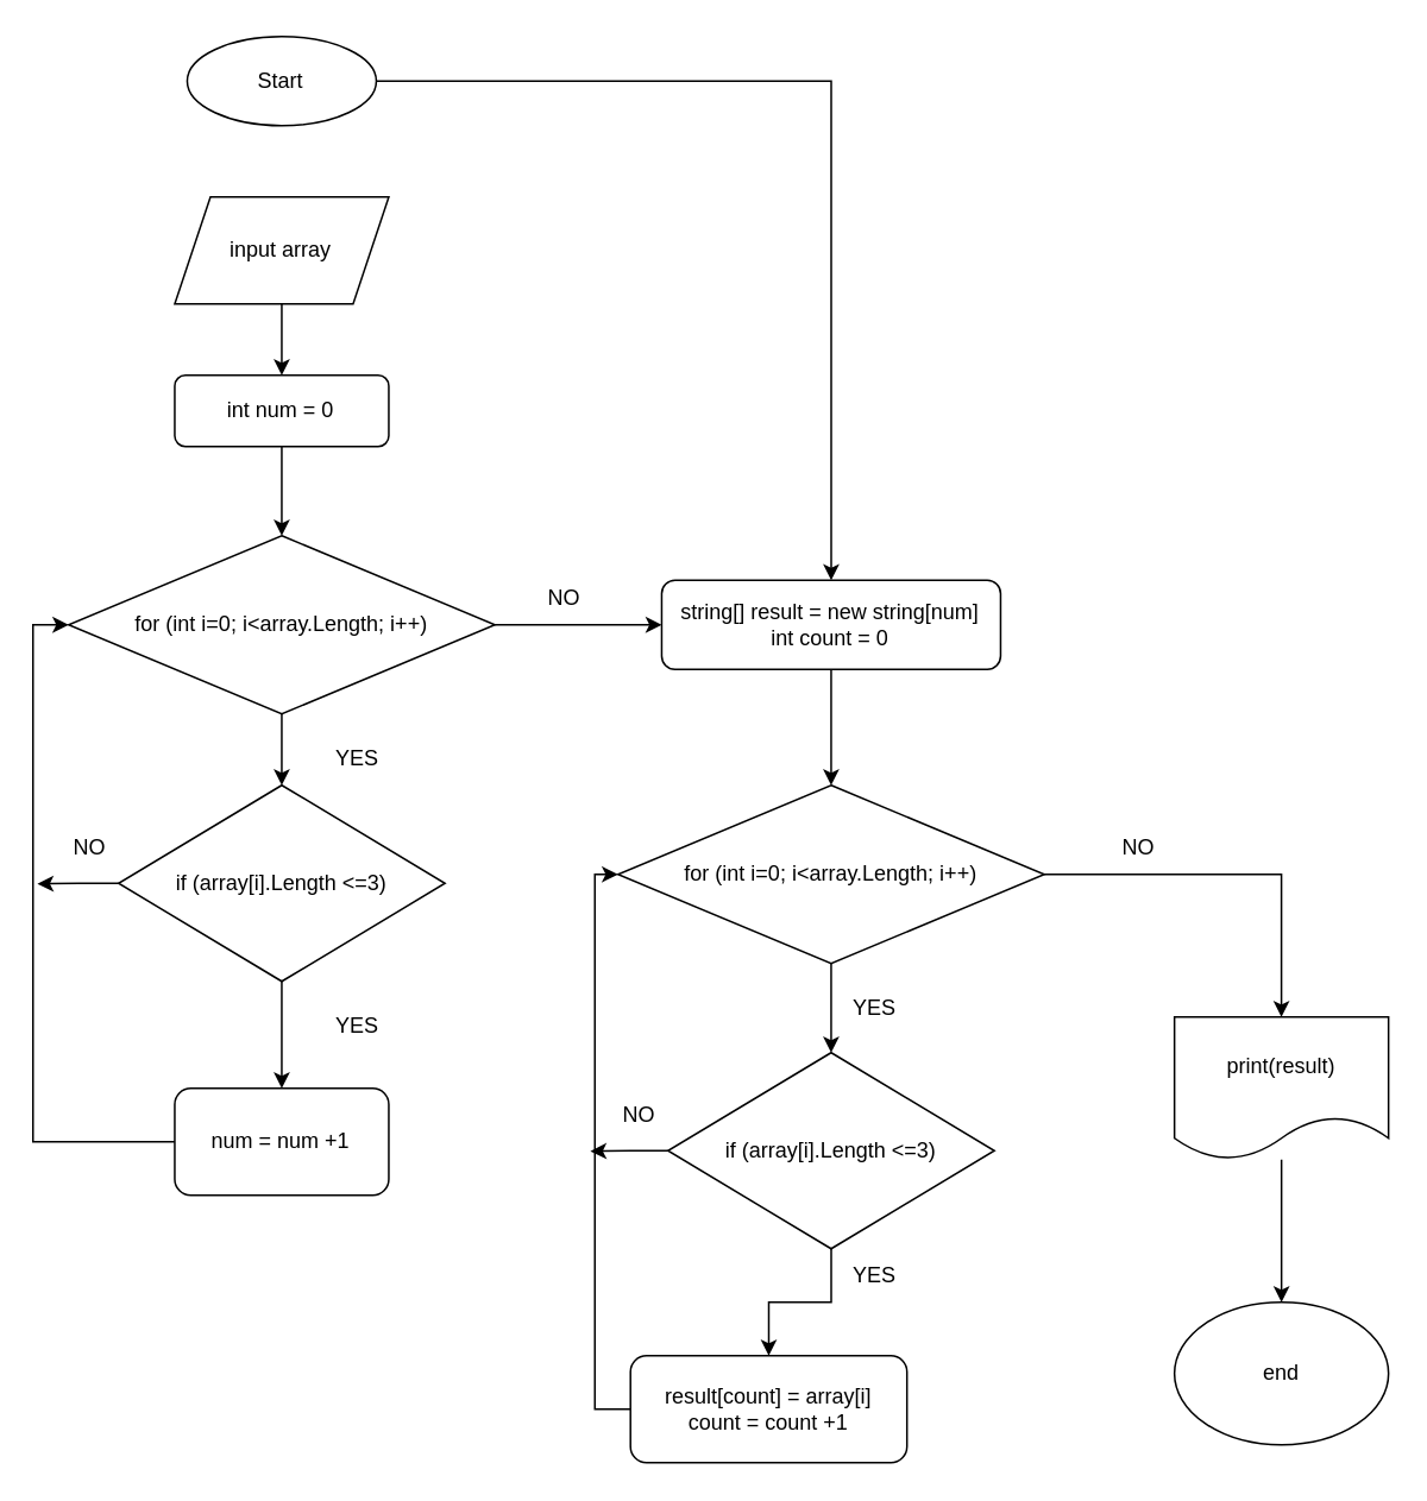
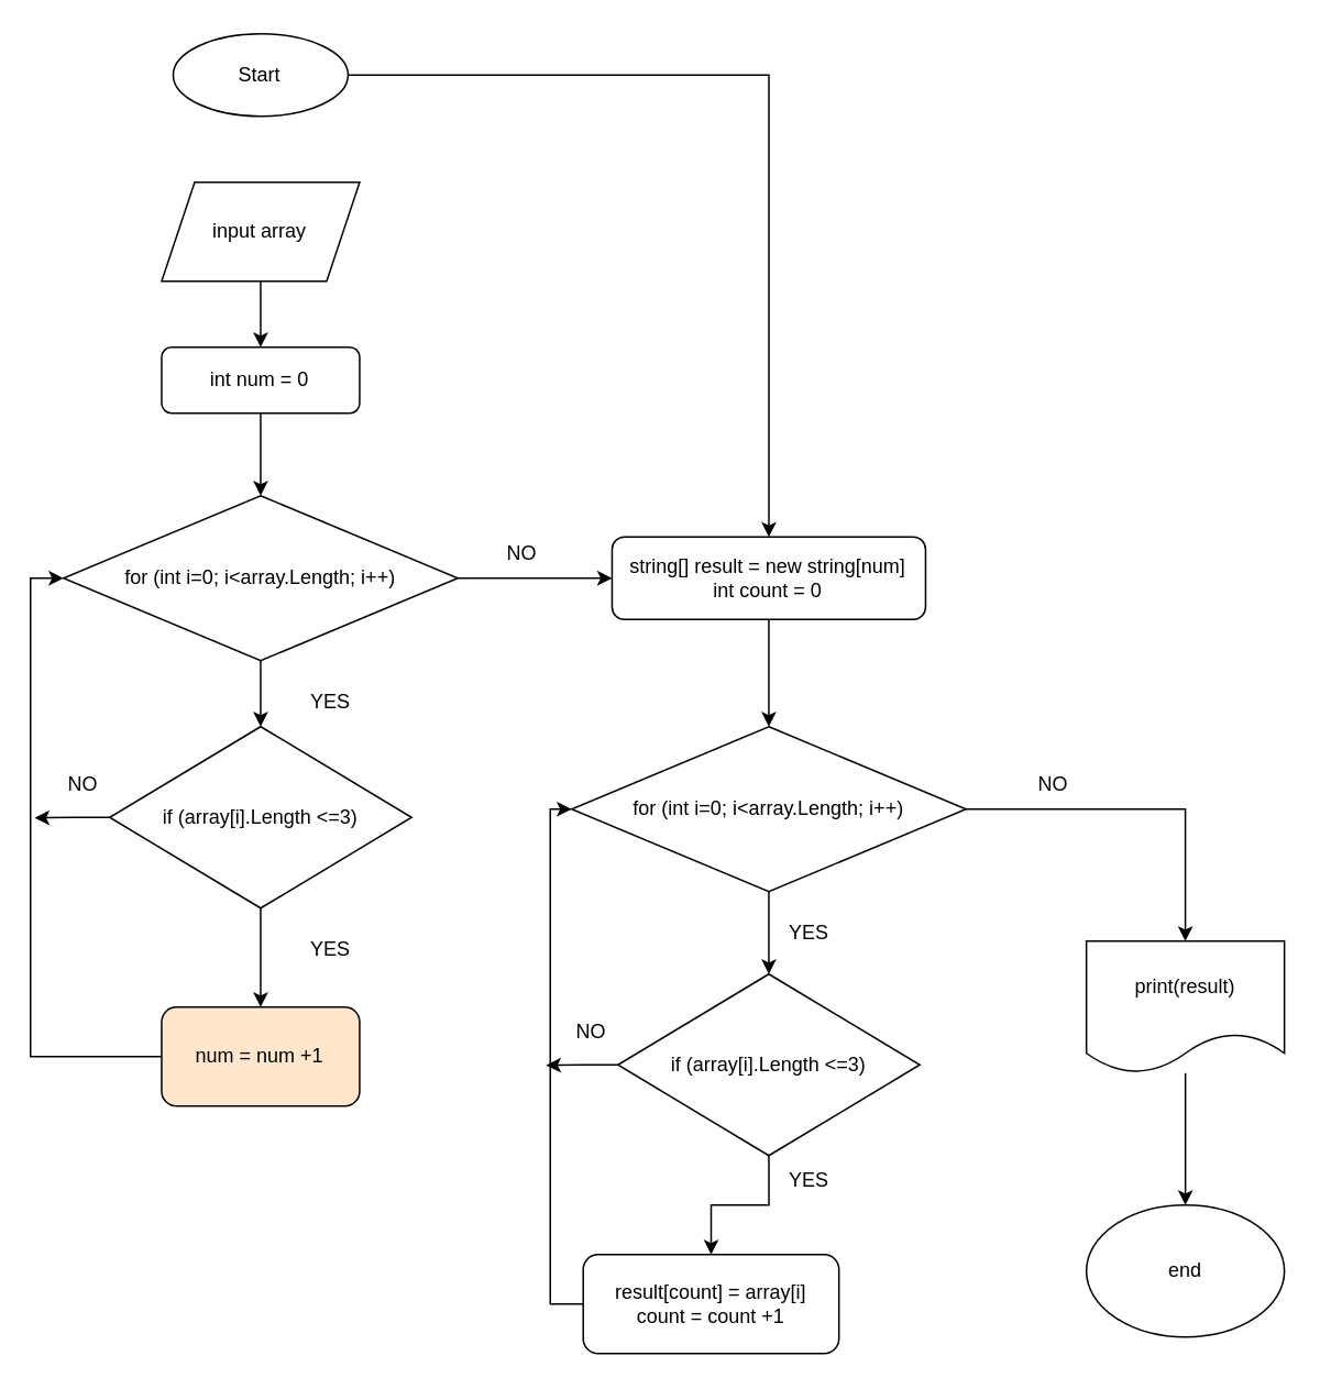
  <mxCell id="0" />
  <mxCell id="1" parent="0" />
  <mxCell id="2" value="" style="edgeStyle=orthogonalEdgeStyle;rounded=0;orthogonalLoop=1;jettySize=auto;html=1;" edge="1" parent="1" source="3" target="20"><mxGeometry relative="1" as="geometry" /></mxCell>
  <mxCell id="3" value="Start" style="ellipse;whiteSpace=wrap;html=1;" vertex="1" parent="1"><mxGeometry x="104.47" y="20" width="106" height="50" as="geometry" /></mxCell>
  <mxCell id="4" value="" style="edgeStyle=orthogonalEdgeStyle;rounded=0;orthogonalLoop=1;jettySize=auto;html=1;" edge="1" parent="1" source="5" target="7"><mxGeometry relative="1" as="geometry" /></mxCell>
  <mxCell id="5" value="input array" style="shape=parallelogram;perimeter=parallelogramPerimeter;whiteSpace=wrap;html=1;fixedSize=1;" vertex="1" parent="1"><mxGeometry x="97.47" y="110" width="120" height="60" as="geometry" /></mxCell>
  <mxCell id="6" value="" style="edgeStyle=orthogonalEdgeStyle;rounded=0;orthogonalLoop=1;jettySize=auto;html=1;" edge="1" parent="1" source="7" target="10"><mxGeometry relative="1" as="geometry" /></mxCell>
  <mxCell id="7" value="int num = 0" style="rounded=1;whiteSpace=wrap;html=1;" vertex="1" parent="1"><mxGeometry x="97.47" y="210" width="120" height="40" as="geometry" /></mxCell>
  <mxCell id="8" style="edgeStyle=orthogonalEdgeStyle;rounded=0;orthogonalLoop=1;jettySize=auto;html=1;exitX=0.5;exitY=1;exitDx=0;exitDy=0;entryX=0.5;entryY=0;entryDx=0;entryDy=0;" edge="1" parent="1" source="10" target="13"><mxGeometry relative="1" as="geometry" /></mxCell>
  <mxCell id="9" value="" style="edgeStyle=orthogonalEdgeStyle;rounded=0;orthogonalLoop=1;jettySize=auto;html=1;" edge="1" parent="1" source="10" target="20"><mxGeometry relative="1" as="geometry" /></mxCell>
  <mxCell id="10" value="for (int i=0; i&amp;lt;array.Length; i++)" style="rhombus;whiteSpace=wrap;html=1;" vertex="1" parent="1"><mxGeometry x="37.97" y="300" width="239" height="100" as="geometry" /></mxCell>
  <mxCell id="11" style="edgeStyle=orthogonalEdgeStyle;rounded=0;orthogonalLoop=1;jettySize=auto;html=1;exitX=0.5;exitY=1;exitDx=0;exitDy=0;entryX=0.5;entryY=0;entryDx=0;entryDy=0;" edge="1" parent="1" source="13" target="17"><mxGeometry relative="1" as="geometry" /></mxCell>
  <mxCell id="12" style="edgeStyle=orthogonalEdgeStyle;rounded=0;orthogonalLoop=1;jettySize=auto;html=1;exitX=0;exitY=0.5;exitDx=0;exitDy=0;" edge="1" parent="1" source="13"><mxGeometry relative="1" as="geometry"><mxPoint x="20.47" y="495.333" as="targetPoint" /></mxGeometry></mxCell>
  <mxCell id="13" value="if (array[i].Length &amp;lt;=3)" style="rhombus;whiteSpace=wrap;html=1;" vertex="1" parent="1"><mxGeometry x="65.97" y="440" width="183" height="110" as="geometry" /></mxCell>
  <mxCell id="14" value="YES" style="text;html=1;align=center;verticalAlign=middle;whiteSpace=wrap;rounded=0;" vertex="1" parent="1"><mxGeometry x="170.47" y="410" width="60" height="30" as="geometry" /></mxCell>
  <mxCell id="15" value="YES" style="text;html=1;align=center;verticalAlign=middle;whiteSpace=wrap;rounded=0;" vertex="1" parent="1"><mxGeometry x="170.47" y="560" width="60" height="30" as="geometry" /></mxCell>
  <mxCell id="16" style="edgeStyle=orthogonalEdgeStyle;rounded=0;orthogonalLoop=1;jettySize=auto;html=1;exitX=0;exitY=0.5;exitDx=0;exitDy=0;entryX=0;entryY=0.5;entryDx=0;entryDy=0;" edge="1" parent="1" source="17" target="10"><mxGeometry relative="1" as="geometry" /></mxCell>
- <mxCell id="17" value="num = num +1" style="rounded=1;whiteSpace=wrap;html=1;" vertex="1" parent="1"><mxGeometry x="97.47" y="610" width="120" height="60" as="geometry" /></mxCell>
+ <mxCell id="17" value="num = num +1" style="rounded=1;whiteSpace=wrap;html=1;fillColor=#ffe6cc;" vertex="1" parent="1"><mxGeometry x="97.47" y="610" width="120" height="60" as="geometry" /></mxCell>
  <mxCell id="18" value="NO" style="text;html=1;align=center;verticalAlign=middle;whiteSpace=wrap;rounded=0;" vertex="1" parent="1"><mxGeometry x="285.97" y="320" width="60" height="30" as="geometry" /></mxCell>
  <mxCell id="19" value="" style="edgeStyle=orthogonalEdgeStyle;rounded=0;orthogonalLoop=1;jettySize=auto;html=1;" edge="1" parent="1" source="20" target="23"><mxGeometry relative="1" as="geometry" /></mxCell>
  <mxCell id="20" value="string[] result = new string[num]&lt;br&gt;int count = 0" style="rounded=1;whiteSpace=wrap;html=1;" vertex="1" parent="1"><mxGeometry x="370.47" y="325" width="190" height="50" as="geometry" /></mxCell>
  <mxCell id="21" value="" style="edgeStyle=orthogonalEdgeStyle;rounded=0;orthogonalLoop=1;jettySize=auto;html=1;" edge="1" parent="1" source="23" target="26"><mxGeometry relative="1" as="geometry" /></mxCell>
  <mxCell id="22" style="edgeStyle=orthogonalEdgeStyle;rounded=0;orthogonalLoop=1;jettySize=auto;html=1;exitX=1;exitY=0.5;exitDx=0;exitDy=0;" edge="1" parent="1" source="23" target="34"><mxGeometry relative="1" as="geometry" /></mxCell>
  <mxCell id="23" value="for (int i=0; i&amp;lt;array.Length; i++)" style="rhombus;whiteSpace=wrap;html=1;" vertex="1" parent="1"><mxGeometry x="345.97" y="440" width="239" height="100" as="geometry" /></mxCell>
  <mxCell id="24" value="" style="edgeStyle=orthogonalEdgeStyle;rounded=0;orthogonalLoop=1;jettySize=auto;html=1;" edge="1" parent="1" source="26" target="29"><mxGeometry relative="1" as="geometry" /></mxCell>
  <mxCell id="25" style="edgeStyle=orthogonalEdgeStyle;rounded=0;orthogonalLoop=1;jettySize=auto;html=1;exitX=0;exitY=0.5;exitDx=0;exitDy=0;" edge="1" parent="1" source="26"><mxGeometry relative="1" as="geometry"><mxPoint x="330.47" y="645.333" as="targetPoint" /></mxGeometry></mxCell>
  <mxCell id="26" value="if (array[i].Length &amp;lt;=3)" style="rhombus;whiteSpace=wrap;html=1;" vertex="1" parent="1"><mxGeometry x="373.97" y="590" width="183" height="110" as="geometry" /></mxCell>
  <mxCell id="27" value="NO" style="text;html=1;align=center;verticalAlign=middle;whiteSpace=wrap;rounded=0;" vertex="1" parent="1"><mxGeometry x="20.47" y="460" width="60" height="30" as="geometry" /></mxCell>
  <mxCell id="28" style="edgeStyle=orthogonalEdgeStyle;rounded=0;orthogonalLoop=1;jettySize=auto;html=1;exitX=0;exitY=0.5;exitDx=0;exitDy=0;entryX=0;entryY=0.5;entryDx=0;entryDy=0;" edge="1" parent="1" source="29" target="23"><mxGeometry relative="1" as="geometry" /></mxCell>
  <mxCell id="29" value="result[count] = array[i]&lt;br&gt;count = count +1" style="rounded=1;whiteSpace=wrap;html=1;" vertex="1" parent="1"><mxGeometry x="352.97" y="760" width="155" height="60" as="geometry" /></mxCell>
  <mxCell id="30" value="YES" style="text;html=1;align=center;verticalAlign=middle;whiteSpace=wrap;rounded=0;" vertex="1" parent="1"><mxGeometry x="460.47" y="550" width="60" height="30" as="geometry" /></mxCell>
  <mxCell id="31" value="YES" style="text;html=1;align=center;verticalAlign=middle;whiteSpace=wrap;rounded=0;" vertex="1" parent="1"><mxGeometry x="460.47" y="700" width="60" height="30" as="geometry" /></mxCell>
  <mxCell id="32" value="NO" style="text;html=1;align=center;verticalAlign=middle;whiteSpace=wrap;rounded=0;" vertex="1" parent="1"><mxGeometry x="327.97" y="610" width="60" height="30" as="geometry" /></mxCell>
  <mxCell id="33" value="" style="edgeStyle=orthogonalEdgeStyle;rounded=0;orthogonalLoop=1;jettySize=auto;html=1;" edge="1" parent="1" source="34" target="35"><mxGeometry relative="1" as="geometry" /></mxCell>
  <mxCell id="34" value="print(result)" style="shape=document;whiteSpace=wrap;html=1;boundedLbl=1;" vertex="1" parent="1"><mxGeometry x="657.94" y="570" width="120" height="80" as="geometry" /></mxCell>
  <mxCell id="35" value="end" style="ellipse;whiteSpace=wrap;html=1;" vertex="1" parent="1"><mxGeometry x="657.94" y="730" width="120" height="80" as="geometry" /></mxCell>
  <mxCell id="36" value="NO" style="text;html=1;align=center;verticalAlign=middle;whiteSpace=wrap;rounded=0;" vertex="1" parent="1"><mxGeometry x="608" y="460" width="60" height="30" as="geometry" /></mxCell>
